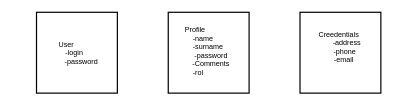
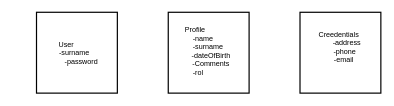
  <mxCell id="0" />
  <mxCell id="1" parent="0" />
- <mxCell id="2" value="User&lt;div&gt;&lt;span style=&quot;white-space: pre;&quot;&gt;&#09;&lt;/span&gt;-login&lt;/div&gt;&lt;div&gt;&lt;span style=&quot;white-space: pre;&quot;&gt;&#09;&lt;/span&gt;&amp;nbsp; &amp;nbsp; &amp;nbsp; &amp;nbsp;-password&lt;/div&gt;" style="text;strokeColor=none;align=center;fillColor=none;html=1;verticalAlign=middle;whiteSpace=wrap;rounded=0;" vertex="1" parent="1"><mxGeometry x="20" y="72.5" width="180" height="30" as="geometry" /></mxCell>
- <mxCell id="3" value="Profile&lt;div&gt;&lt;span style=&quot;white-space: pre;&quot;&gt;&#09;&lt;/span&gt;-name&lt;/div&gt;&lt;div&gt;&lt;span style=&quot;white-space: pre;&quot;&gt;&#09;&lt;/span&gt;&amp;nbsp; &amp;nbsp; &amp;nbsp;-surname&lt;/div&gt;&lt;div&gt;&lt;span style=&quot;white-space: pre;&quot;&gt;&#09;&lt;/span&gt;&lt;span style=&quot;white-space: pre;&quot;&gt;&#09;&lt;/span&gt;-password&lt;/div&gt;&lt;div&gt;&lt;span style=&quot;white-space: pre;&quot;&gt;&#09;&lt;/span&gt;&lt;span style=&quot;white-space: pre;&quot;&gt;&#09;&lt;/span&gt;-Comments&lt;/div&gt;&lt;div&gt;&amp;nbsp; &amp;nbsp;-rol&lt;/div&gt;" style="text;strokeColor=none;align=center;fillColor=none;html=1;verticalAlign=middle;whiteSpace=wrap;rounded=0;" vertex="1" parent="1"><mxGeometry x="260" y="70" width="130" height="30" as="geometry" /></mxCell>
+ <mxCell id="2" value="User&lt;div&gt;&lt;span style=&quot;white-space: pre;&quot;&gt;&#09;&lt;/span&gt;-surname&lt;/div&gt;&lt;div&gt;&lt;span style=&quot;white-space: pre;&quot;&gt;&#09;&lt;/span&gt;&amp;nbsp; &amp;nbsp; &amp;nbsp; &amp;nbsp;-password&lt;/div&gt;" style="text;strokeColor=none;align=center;fillColor=none;html=1;verticalAlign=middle;whiteSpace=wrap;rounded=0;" vertex="1" parent="1"><mxGeometry x="20" y="72.5" width="180" height="30" as="geometry" /></mxCell>
+ <mxCell id="3" value="Profile&lt;div&gt;&lt;span style=&quot;white-space: pre;&quot;&gt;&#09;&lt;/span&gt;-name&lt;/div&gt;&lt;div&gt;&lt;span style=&quot;white-space: pre;&quot;&gt;&#09;&lt;/span&gt;&amp;nbsp; &amp;nbsp; &amp;nbsp;-surname&lt;/div&gt;&lt;div&gt;&lt;span style=&quot;white-space: pre;&quot;&gt;&#09;&lt;/span&gt;&lt;span style=&quot;white-space: pre;&quot;&gt;&#09;&lt;/span&gt;-dateOfBirth&lt;/div&gt;&lt;div&gt;&lt;span style=&quot;white-space: pre;&quot;&gt;&#09;&lt;/span&gt;&lt;span style=&quot;white-space: pre;&quot;&gt;&#09;&lt;/span&gt;-Comments&lt;/div&gt;&lt;div&gt;&amp;nbsp; &amp;nbsp;-rol&lt;/div&gt;" style="text;strokeColor=none;align=center;fillColor=none;html=1;verticalAlign=middle;whiteSpace=wrap;rounded=0;" vertex="1" parent="1"><mxGeometry x="260" y="70" width="130" height="30" as="geometry" /></mxCell>
  <mxCell id="4" value="Creedentials&lt;div&gt;&lt;span style=&quot;white-space: pre;&quot;&gt;&#09;&lt;/span&gt;-address&lt;/div&gt;&lt;div&gt;&amp;nbsp; &amp;nbsp; &amp;nbsp; -phone&lt;/div&gt;&lt;div&gt;&amp;nbsp; &amp;nbsp; &amp;nbsp;-email&lt;/div&gt;" style="text;strokeColor=none;align=center;fillColor=none;html=1;verticalAlign=middle;whiteSpace=wrap;rounded=0;" vertex="1" parent="1"><mxGeometry x="505" y="62.5" width="120" height="30" as="geometry" /></mxCell>
  <mxCell id="5" value="" style="whiteSpace=wrap;html=1;aspect=fixed;fillColor=none;strokeWidth=2;" vertex="1" parent="1"><mxGeometry x="60" y="20" width="135" height="135" as="geometry" /></mxCell>
  <mxCell id="6" value="" style="whiteSpace=wrap;html=1;aspect=fixed;fillColor=none;strokeWidth=2;" vertex="1" parent="1"><mxGeometry x="280" y="20" width="135" height="135" as="geometry" /></mxCell>
  <mxCell id="7" value="" style="whiteSpace=wrap;html=1;aspect=fixed;fillColor=none;strokeWidth=2;" vertex="1" parent="1"><mxGeometry x="500" y="20" width="135" height="135" as="geometry" /></mxCell>
